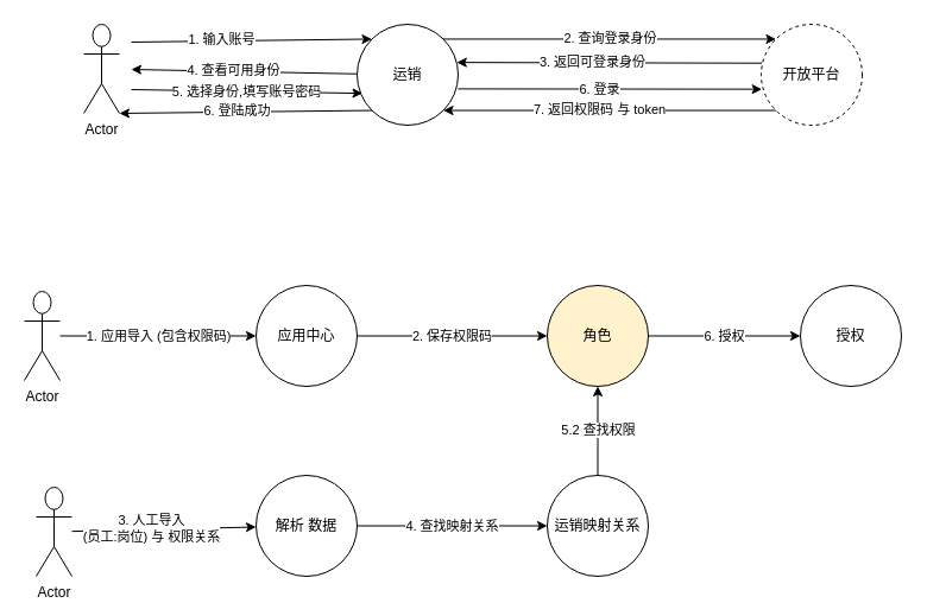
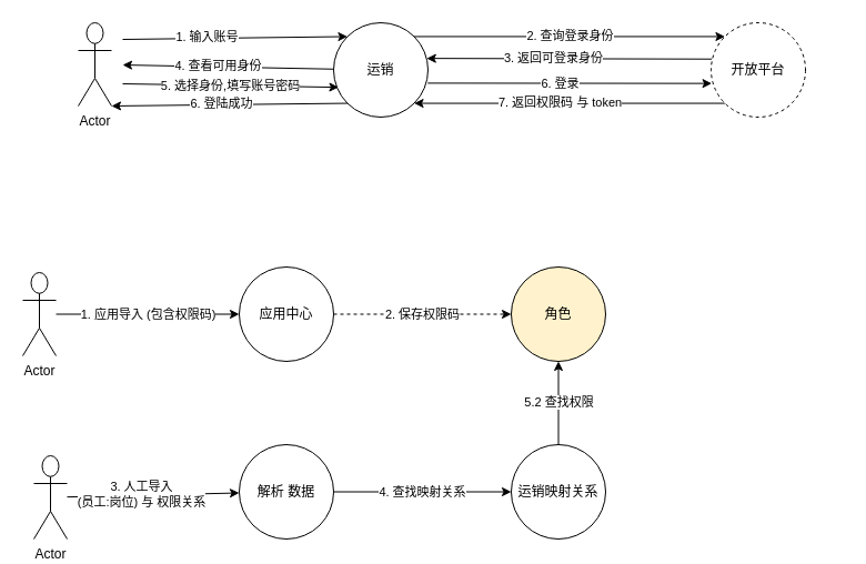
  <mxCell id="0" />
  <mxCell id="1" parent="0" />
  <mxCell id="2" value="2. 查询登录身份" style="edgeStyle=none;html=1;exitX=1;exitY=0;exitDx=0;exitDy=0;entryX=0;entryY=0;entryDx=0;entryDy=0;" edge="1" parent="1" source="9" target="18"><mxGeometry relative="1" as="geometry" /></mxCell>
  <mxCell id="3" style="edgeStyle=none;html=1;" edge="1" parent="1" source="9"><mxGeometry relative="1" as="geometry"><mxPoint x="110" y="58" as="targetPoint" /></mxGeometry></mxCell>
  <mxCell id="4" value="4. 查看可用身份" style="edgeLabel;html=1;align=center;verticalAlign=middle;resizable=0;points=[];" vertex="1" connectable="0" parent="3"><mxGeometry x="0.1" y="-1" relative="1" as="geometry"><mxPoint as="offset" /></mxGeometry></mxCell>
  <mxCell id="5" style="edgeStyle=none;html=1;entryX=0.007;entryY=0.643;entryDx=0;entryDy=0;exitX=0.997;exitY=0.64;exitDx=0;exitDy=0;exitPerimeter=0;entryPerimeter=0;" edge="1" parent="1" source="9" target="18"><mxGeometry relative="1" as="geometry" /></mxCell>
  <mxCell id="6" value="6. 登录" style="edgeLabel;html=1;align=center;verticalAlign=middle;resizable=0;points=[];" vertex="1" connectable="0" parent="5"><mxGeometry x="-0.073" relative="1" as="geometry"><mxPoint as="offset" /></mxGeometry></mxCell>
  <mxCell id="7" style="edgeStyle=none;html=1;exitX=0;exitY=1;exitDx=0;exitDy=0;entryX=1;entryY=1;entryDx=0;entryDy=0;entryPerimeter=0;" edge="1" parent="1" source="9" target="13"><mxGeometry relative="1" as="geometry" /></mxCell>
  <mxCell id="8" value="6. 登陆成功" style="edgeLabel;html=1;align=center;verticalAlign=middle;resizable=0;points=[];" vertex="1" connectable="0" parent="7"><mxGeometry x="0.072" y="-1" relative="1" as="geometry"><mxPoint as="offset" /></mxGeometry></mxCell>
  <mxCell id="9" value="运销" style="ellipse;whiteSpace=wrap;html=1;aspect=fixed;" vertex="1" parent="1"><mxGeometry x="300" y="20" width="85" height="85" as="geometry" /></mxCell>
  <mxCell id="10" style="edgeStyle=none;html=1;entryX=0;entryY=0;entryDx=0;entryDy=0;" edge="1" parent="1" target="9"><mxGeometry relative="1" as="geometry"><mxPoint x="110" y="35" as="sourcePoint" /></mxGeometry></mxCell>
  <mxCell id="11" value="1. 输入账号" style="edgeLabel;html=1;align=center;verticalAlign=middle;resizable=0;points=[];" vertex="1" connectable="0" parent="10"><mxGeometry x="-0.25" y="2" relative="1" as="geometry"><mxPoint as="offset" /></mxGeometry></mxCell>
  <mxCell id="12" value="5. 选择身份,填写账号密码" style="edgeStyle=none;html=1;entryX=0.053;entryY=0.684;entryDx=0;entryDy=0;entryPerimeter=0;" edge="1" parent="1" target="9"><mxGeometry relative="1" as="geometry"><mxPoint x="110" y="75" as="sourcePoint" /></mxGeometry></mxCell>
  <mxCell id="13" value="Actor" style="shape=umlActor;verticalLabelPosition=bottom;verticalAlign=top;html=1;outlineConnect=0;" vertex="1" parent="1"><mxGeometry x="70" y="20" width="30" height="75" as="geometry" /></mxCell>
  <mxCell id="14" style="edgeStyle=none;html=1;entryX=0.986;entryY=0.378;entryDx=0;entryDy=0;entryPerimeter=0;exitX=0.007;exitY=0.385;exitDx=0;exitDy=0;exitPerimeter=0;" edge="1" parent="1" source="18" target="9"><mxGeometry relative="1" as="geometry" /></mxCell>
  <mxCell id="15" value="3. 返回可登录身份" style="edgeLabel;html=1;align=center;verticalAlign=middle;resizable=0;points=[];" vertex="1" connectable="0" parent="14"><mxGeometry x="0.114" y="-1" relative="1" as="geometry"><mxPoint as="offset" /></mxGeometry></mxCell>
  <mxCell id="16" style="edgeStyle=none;html=1;exitX=0;exitY=1;exitDx=0;exitDy=0;entryX=1;entryY=1;entryDx=0;entryDy=0;" edge="1" parent="1" source="18" target="9"><mxGeometry relative="1" as="geometry" /></mxCell>
  <mxCell id="17" value="7. 返回权限码 与 token" style="edgeLabel;html=1;align=center;verticalAlign=middle;resizable=0;points=[];" vertex="1" connectable="0" parent="16"><mxGeometry x="0.064" y="-1" relative="1" as="geometry"><mxPoint as="offset" /></mxGeometry></mxCell>
  <mxCell id="18" value="开放平台" style="ellipse;whiteSpace=wrap;html=1;aspect=fixed;dashed=1;" vertex="1" parent="1"><mxGeometry x="640" y="20" width="85" height="85" as="geometry" /></mxCell>
  <mxCell id="19" value="1. 应用导入 (包含权限码)" style="edgeStyle=none;html=1;entryX=0;entryY=0.5;entryDx=0;entryDy=0;" edge="1" parent="1" source="20" target="22"><mxGeometry relative="1" as="geometry"><mxPoint x="90" y="325" as="sourcePoint" /></mxGeometry></mxCell>
  <mxCell id="20" value="Actor" style="shape=umlActor;verticalLabelPosition=bottom;verticalAlign=top;html=1;outlineConnect=0;" vertex="1" parent="1"><mxGeometry x="20" y="245" width="30" height="75" as="geometry" /></mxCell>
- <mxCell id="21" value="2. 保存权限码" style="edgeStyle=none;html=1;entryX=0;entryY=0.5;entryDx=0;entryDy=0;" edge="1" parent="1" source="22" target="29"><mxGeometry relative="1" as="geometry" /></mxCell>
+ <mxCell id="21" value="2. 保存权限码" style="edgeStyle=none;html=1;entryX=0;entryY=0.5;entryDx=0;entryDy=0;dashed=1;" edge="1" parent="1" source="22" target="29"><mxGeometry relative="1" as="geometry" /></mxCell>
  <mxCell id="22" value="应用中心" style="ellipse;whiteSpace=wrap;html=1;aspect=fixed;" vertex="1" parent="1"><mxGeometry x="215" y="240" width="85" height="85" as="geometry" /></mxCell>
  <mxCell id="23" value="5.2 查找权限" style="edgeStyle=none;html=1;" edge="1" parent="1" source="24" target="29"><mxGeometry relative="1" as="geometry" /></mxCell>
  <mxCell id="24" value="运销映射关系" style="ellipse;whiteSpace=wrap;html=1;aspect=fixed;" vertex="1" parent="1"><mxGeometry x="460" y="400" width="85" height="85" as="geometry" /></mxCell>
  <mxCell id="25" style="edgeStyle=none;html=1;" edge="1" parent="1" source="27" target="31"><mxGeometry relative="1" as="geometry" /></mxCell>
  <mxCell id="26" value="3. 人工导入 &lt;br&gt;(员工:岗位) 与 权限关系" style="edgeLabel;html=1;align=center;verticalAlign=middle;resizable=0;points=[];" vertex="1" connectable="0" parent="25"><mxGeometry x="-0.132" y="1" relative="1" as="geometry"><mxPoint as="offset" /></mxGeometry></mxCell>
  <mxCell id="27" value="Actor" style="shape=umlActor;verticalLabelPosition=bottom;verticalAlign=top;html=1;outlineConnect=0;" vertex="1" parent="1"><mxGeometry x="30" y="410" width="30" height="75" as="geometry" /></mxCell>
- <mxCell id="28" value="6. 授权" style="edgeStyle=none;html=1;" edge="1" parent="1" source="29" target="32"><mxGeometry relative="1" as="geometry" /></mxCell>
  <mxCell id="29" value="角色" style="ellipse;whiteSpace=wrap;html=1;aspect=fixed;fillColor=#fff2cc;" vertex="1" parent="1"><mxGeometry x="460" y="240" width="85" height="85" as="geometry" /></mxCell>
  <mxCell id="30" value="4. 查找映射关系" style="edgeStyle=none;html=1;" edge="1" parent="1" source="31" target="24"><mxGeometry relative="1" as="geometry" /></mxCell>
  <mxCell id="31" value="解析 数据" style="ellipse;whiteSpace=wrap;html=1;aspect=fixed;" vertex="1" parent="1"><mxGeometry x="215" y="400" width="85" height="85" as="geometry" /></mxCell>
- <mxCell id="32" value="授权" style="ellipse;whiteSpace=wrap;html=1;aspect=fixed;" vertex="1" parent="1"><mxGeometry x="673" y="240" width="85" height="85" as="geometry" /></mxCell>
